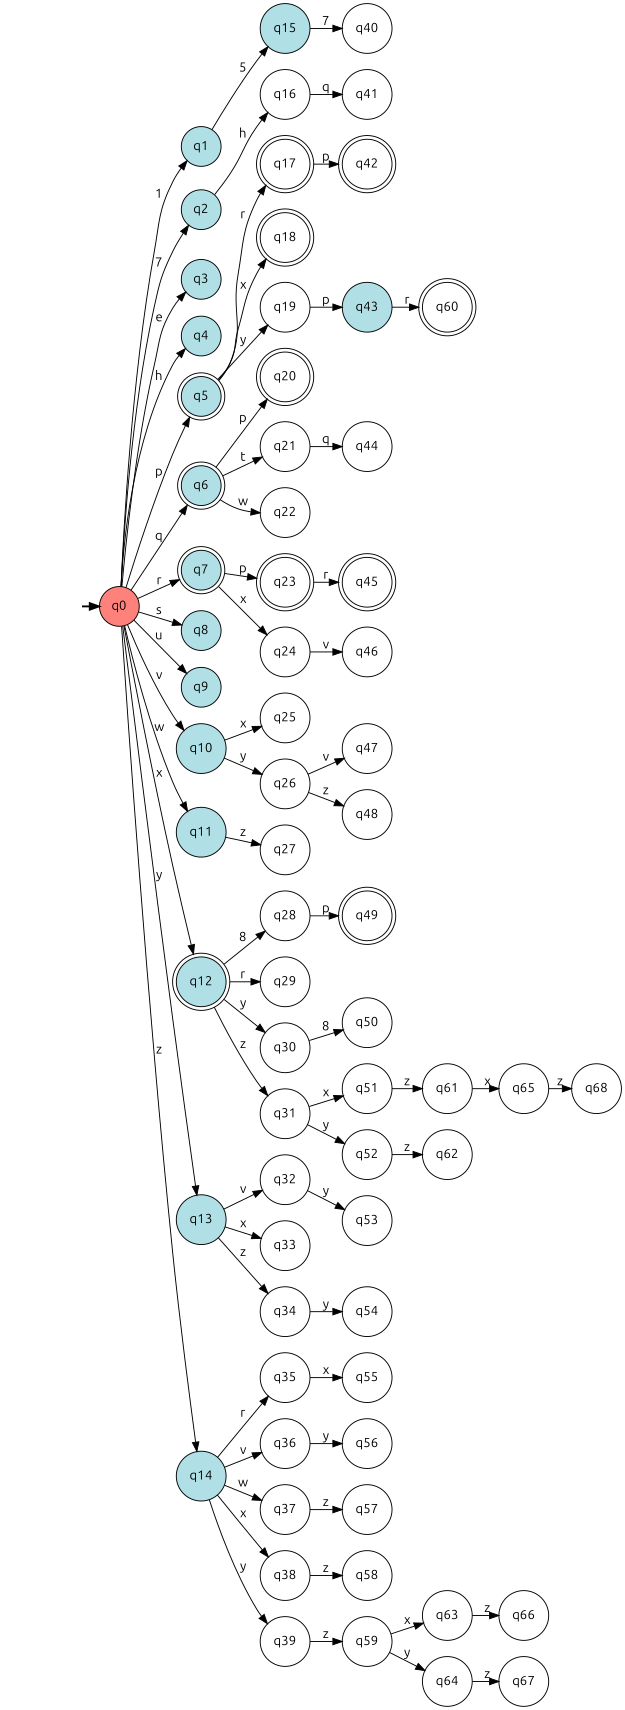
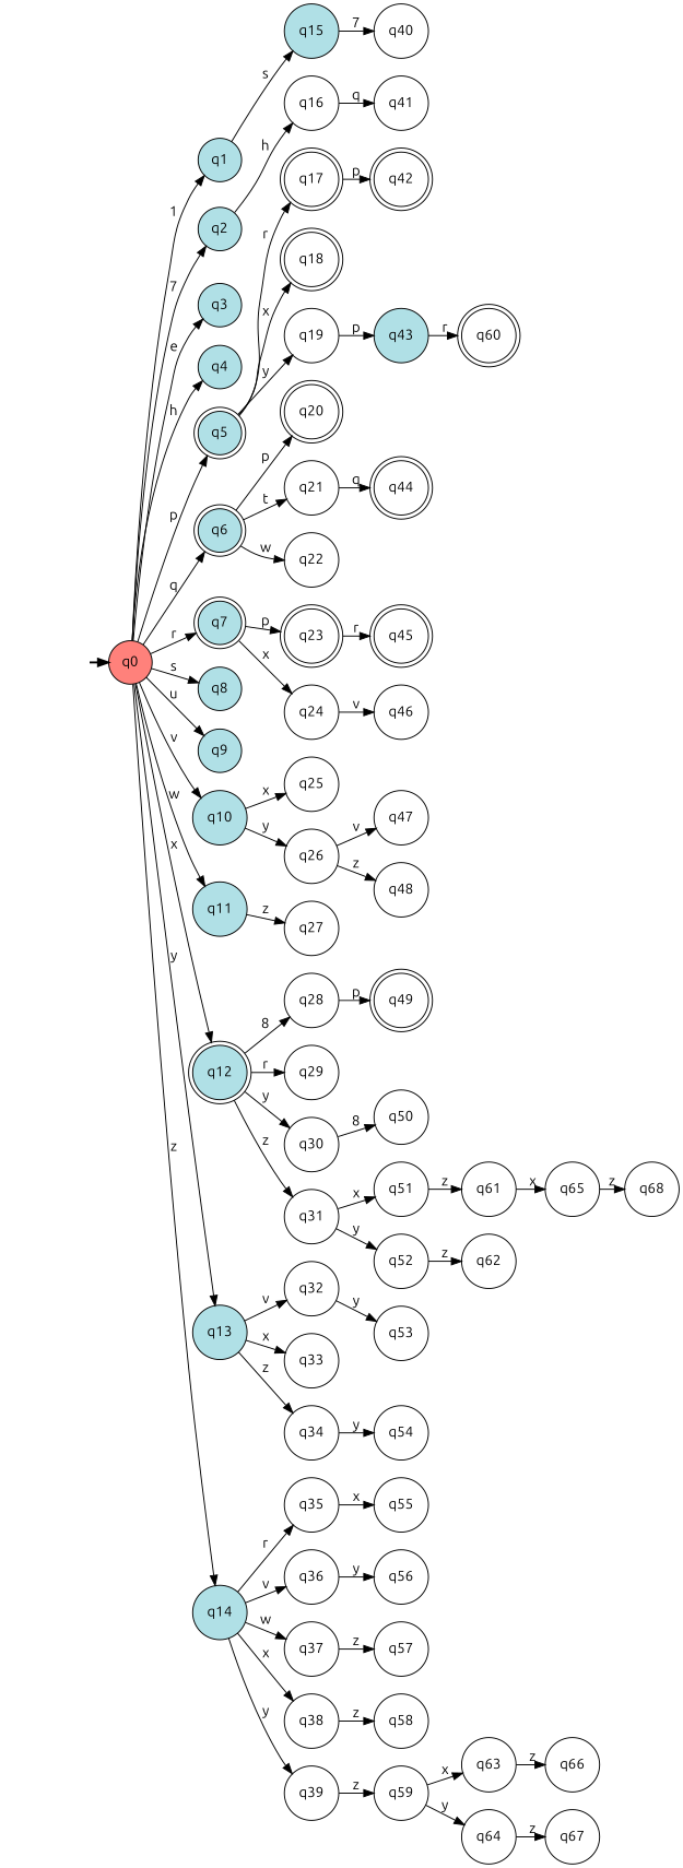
  digraph {
    fontname=Ubuntu
    rankdir=LR
    node [fontname=Ubuntu shape=circle style=filled color=black fillcolor=white]
    edge [fontname=Ubuntu]
    __start0 [height=0 shape=none style=invis width=0 color="" fillcolor=""]
    n2 [fillcolor="#ff817b" label=q0]
    n3 [fillcolor=powderblue label=q1]
    n4 [fillcolor=powderblue label=q2]
    n5 [fillcolor=powderblue label=q3]
    n6 [fillcolor=powderblue label=q4]
    n7 [fillcolor=powderblue label=q5 shape=doublecircle style="rounded,filled"]
    n8 [fillcolor=powderblue label=q6 shape=doublecircle style="rounded,filled"]
    n9 [fillcolor=powderblue label=q7 shape=doublecircle style="rounded,filled"]
    n10 [fillcolor=powderblue label=q8]
    n11 [fillcolor=powderblue label=q9]
    n12 [fillcolor=powderblue label=q10]
    n13 [fillcolor=powderblue label=q11]
    n14 [fillcolor=powderblue label=q12 shape=doublecircle style="rounded,filled"]
    n15 [fillcolor=powderblue label=q13]
    n16 [fillcolor=powderblue label=q14]
    n17 [fillcolor=powderblue label=q15]
    n18 [label=q16]
    n19 [label=q17 shape=doublecircle style="rounded,filled"]
    n20 [label=q18 shape=doublecircle style="rounded,filled"]
    n21 [label=q19]
    n22 [label=q20 shape=doublecircle style="rounded,filled"]
    n23 [label=q21]
    n24 [label=q22]
    n25 [label=q23 shape=doublecircle style="rounded,filled"]
    n26 [label=q24]
    n27 [label=q25]
    n28 [label=q26]
    n29 [label=q27]
    n30 [label=q28]
    n31 [label=q29]
    n32 [label=q30]
    n33 [label=q31]
    n34 [label=q32]
    n35 [label=q33]
    n36 [label=q34]
    n37 [label=q35]
    n38 [label=q36]
    n39 [label=q37]
    n40 [label=q38]
    n41 [label=q39]
    n42 [label=q40]
    n43 [label=q41]
    n44 [label=q42 shape=doublecircle style="rounded,filled"]
    n45 [fillcolor=powderblue label=q43]
-   n46 [label=q44 style="rounded,filled"]
+   n46 [label=q44 shape=doublecircle style="rounded,filled"]
    n47 [label=q45 shape=doublecircle style="rounded,filled"]
    n48 [label=q46]
    n49 [label=q47]
    n50 [label=q48]
    n51 [label=q49 shape=doublecircle style="rounded,filled"]
    n52 [label=q50]
    n53 [label=q51]
    n54 [label=q52]
    n55 [label=q53]
    n56 [label=q54]
    n57 [label=q55]
    n58 [label=q56]
    n59 [label=q57]
    n60 [label=q58]
    n61 [label=q59]
    n62 [label=q60 shape=doublecircle style="rounded,filled"]
    n63 [label=q61]
    n64 [label=q62]
    n65 [label=q63]
    n66 [label=q64]
    n67 [label=q65]
    n68 [label=q66]
    n69 [label=q67]
    n70 [label=q68]
    subgraph cluster_1 {
      nodesep=0.15
      ranksep=0.15
      style=invis
      __start0
      n2
    }
    __start0 -> n2 [penwidth=2]
    n2 -> n3 [label=1]
    n2 -> n4 [label=7]
    n2 -> n5 [label=e]
    n2 -> n6 [label=h]
    n2 -> n7 [label=p]
    n2 -> n8 [label=q]
    n2 -> n9 [label=r]
    n2 -> n10 [label=s]
    n2 -> n11 [label=u]
    n2 -> n12 [label=v]
    n2 -> n13 [label=w]
    n2 -> n14 [label=x]
    n2 -> n15 [label=y]
    n2 -> n16 [label=z]
-   n3 -> n17 [label=5]
+   n3 -> n17 [label=s]
    n4 -> n18 [label=h]
    n7 -> n19 [label=r]
    n7 -> n20 [label=x]
    n7 -> n21 [label=y]
    n8 -> n22 [label=p]
    n8 -> n23 [label=t]
    n8 -> n24 [label=w]
    n9 -> n25 [label=p]
    n9 -> n26 [label=x]
    n12 -> n27 [label=x]
    n12 -> n28 [label=y]
    n13 -> n29 [label=z]
    n14 -> n30 [label=8]
    n14 -> n31 [label=r]
    n14 -> n32 [label=y]
    n14 -> n33 [label=z]
    n15 -> n34 [label=v]
    n15 -> n35 [label=x]
    n15 -> n36 [label=z]
    n16 -> n37 [label=r]
    n16 -> n38 [label=v]
    n16 -> n39 [label=w]
    n16 -> n40 [label=x]
    n16 -> n41 [label=y]
    n17 -> n42 [label=7]
    n18 -> n43 [label=q]
    n19 -> n44 [label=p]
    n21 -> n45 [label=p]
    n23 -> n46 [label=q]
    n25 -> n47 [label=r]
    n26 -> n48 [label=v]
    n28 -> n49 [label=v]
    n28 -> n50 [label=z]
    n30 -> n51 [label=p]
    n32 -> n52 [label=8]
    n33 -> n53 [label=x]
    n33 -> n54 [label=y]
    n34 -> n55 [label=y]
    n36 -> n56 [label=y]
    n37 -> n57 [label=x]
    n38 -> n58 [label=y]
    n39 -> n59 [label=z]
    n40 -> n60 [label=z]
    n41 -> n61 [label=z]
    n45 -> n62 [label=r]
    n53 -> n63 [label=z]
    n54 -> n64 [label=z]
    n61 -> n65 [label=x]
    n61 -> n66 [label=y]
    n63 -> n67 [label=x]
    n65 -> n68 [label=z]
    n66 -> n69 [label=z]
    n67 -> n70 [label=z]
  }
